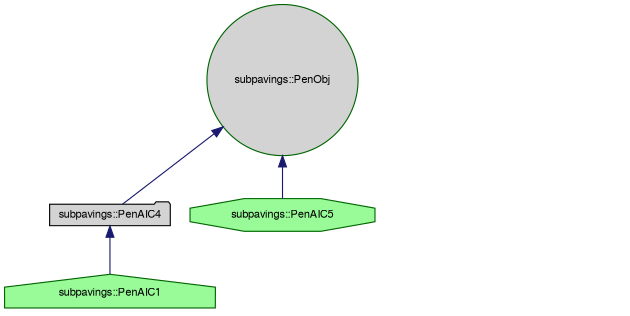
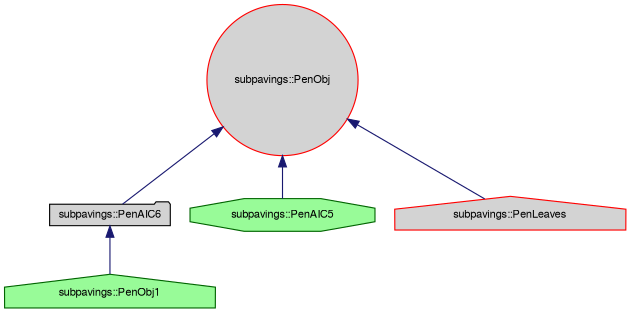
  digraph {
    rankdir=TB
    node [color=red fillcolor=lightgrey fontname=FreeSans fontsize=10 shape=house style=filled]
    edge [color=midnightblue dir=back fontname=FreeSans fontsize=10 labelfontname=FreeSans labelfontsize=10 style=solid]
-   n1 [color=darkgreen height=0.2 label="subpavings::PenObj" shape=circle width=0.4]
-   n2 [color=black height=0.2 label="subpavings::PenAIC4" shape=folder width=0.4]
+   n1 [height=0.2 label="subpavings::PenObj" shape=circle width=0.4]
+   n2 [color=black height=0.2 label="subpavings::PenAIC6" shape=folder width=0.4]
    n3 [color=darkgreen fillcolor=palegreen height=0.2 label="subpavings::PenAIC5" shape=octagon width=0.4]
-   n5 [color=darkgreen fillcolor=palegreen height=0.2 label="subpavings::PenAIC1" width=0.4]
+   n4 [height=0.2 label="subpavings::PenLeaves" width=0.4]
+   n5 [color=darkgreen fillcolor=palegreen height=0.2 label="subpavings::PenObj1" width=0.4]
    n1 -> n2
    n1 -> n3
+   n1 -> n4
    n2 -> n5
  }
